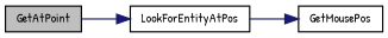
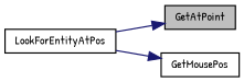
  digraph {
    fontname="Patrick Hand"
    rankdir=LR
    node [color=black fillcolor=white fontname="Patrick Hand" fontsize=10 shape=record style=filled]
    edge [color=midnightblue fontname="Patrick Hand" fontsize=10 labelfontname=Helvetica labelfontsize=10 style=solid]
    n1 [fillcolor=grey75 fontcolor=black height=0.2 label=GetAtPoint width=0.4]
    n2 [height=0.2 label=LookForEntityAtPos width=0.4]
    n3 [height=0.2 label=GetMousePos width=0.4]
-   n1 -> n2
+   n2 -> n1
    n2 -> n3
  }
